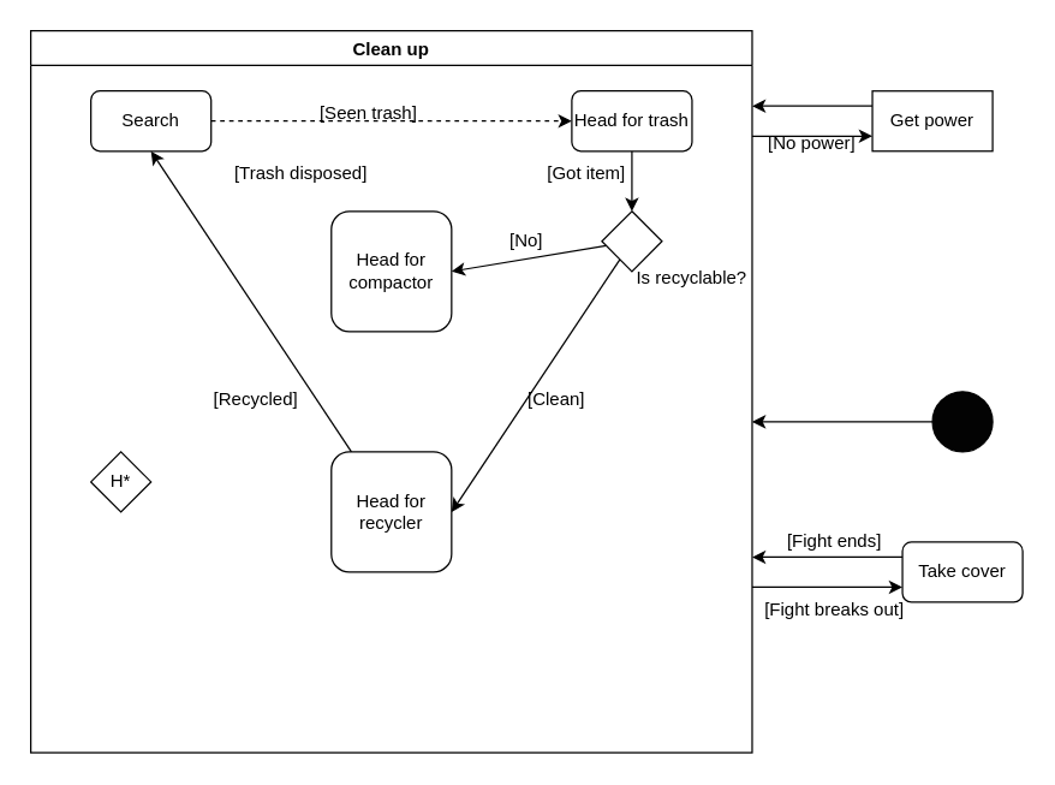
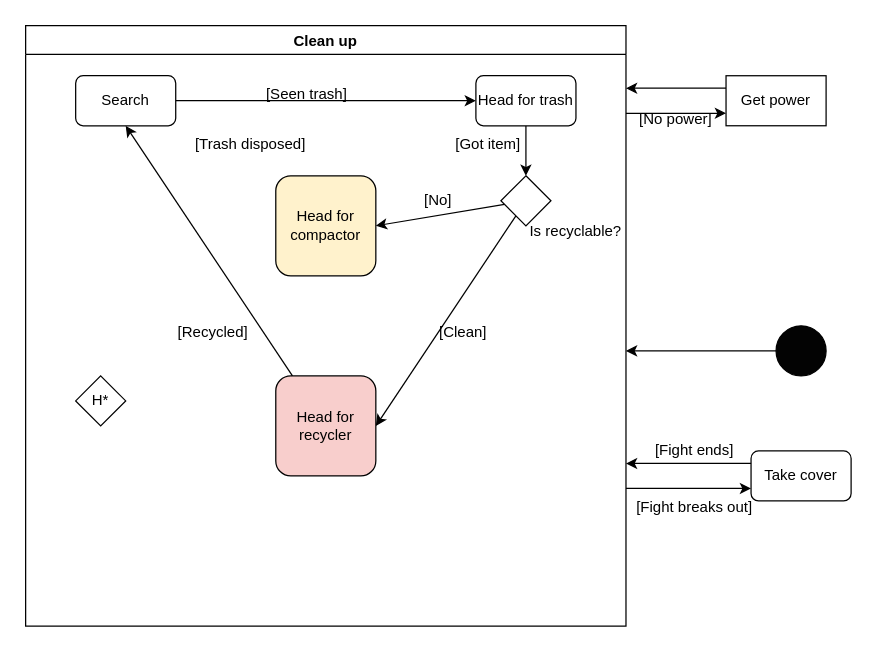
  <mxCell id="0" />
  <mxCell id="1" parent="0" />
- <mxCell id="2" style="edgeStyle=none;rounded=0;orthogonalLoop=1;jettySize=auto;html=1;entryX=0;entryY=0.5;entryDx=0;entryDy=0;dashed=1;" edge="1" parent="1" source="3" target="8"><mxGeometry relative="1" as="geometry"><mxPoint x="320" y="80" as="targetPoint" /></mxGeometry></mxCell>
+ <mxCell id="2" style="edgeStyle=none;rounded=0;orthogonalLoop=1;jettySize=auto;html=1;entryX=0;entryY=0.5;entryDx=0;entryDy=0;" edge="1" parent="1" source="3" target="8"><mxGeometry relative="1" as="geometry"><mxPoint x="320" y="80" as="targetPoint" /></mxGeometry></mxCell>
  <mxCell id="3" value="Search" style="rounded=1;whiteSpace=wrap;html=1;" vertex="1" parent="1"><mxGeometry x="60" y="60" width="80" height="40" as="geometry" /></mxCell>
  <mxCell id="4" value="Clean up" style="swimlane;" vertex="1" parent="1"><mxGeometry x="20" y="20" width="480" height="480" as="geometry" /></mxCell>
  <mxCell id="5" value="H*" style="rhombus;whiteSpace=wrap;html=1;aspect=fixed;" vertex="1" parent="4"><mxGeometry x="40" y="280" width="40" height="40" as="geometry" /></mxCell>
- <mxCell id="6" value="Head for compactor" style="rounded=1;whiteSpace=wrap;html=1;" vertex="1" parent="4"><mxGeometry x="200" y="120" width="80" height="80" as="geometry" /></mxCell>
+ <mxCell id="6" value="Head for compactor" style="rounded=1;whiteSpace=wrap;html=1;fillColor=#fff2cc;" vertex="1" parent="4"><mxGeometry x="200" y="120" width="80" height="80" as="geometry" /></mxCell>
  <mxCell id="7" style="edgeStyle=none;rounded=0;orthogonalLoop=1;jettySize=auto;html=1;entryX=0.5;entryY=0;entryDx=0;entryDy=0;" edge="1" parent="4" source="8" target="11"><mxGeometry relative="1" as="geometry" /></mxCell>
  <mxCell id="8" value="Head for trash" style="rounded=1;whiteSpace=wrap;html=1;" vertex="1" parent="4"><mxGeometry x="360" y="40" width="80" height="40" as="geometry" /></mxCell>
  <mxCell id="9" style="edgeStyle=none;rounded=0;orthogonalLoop=1;jettySize=auto;html=1;entryX=1;entryY=0.5;entryDx=0;entryDy=0;" edge="1" parent="4" source="11" target="6"><mxGeometry relative="1" as="geometry"><mxPoint x="340" y="160" as="targetPoint" /></mxGeometry></mxCell>
  <mxCell id="10" style="edgeStyle=none;rounded=0;orthogonalLoop=1;jettySize=auto;html=1;entryX=1;entryY=0.5;entryDx=0;entryDy=0;" edge="1" parent="4" source="11" target="17"><mxGeometry relative="1" as="geometry" /></mxCell>
  <mxCell id="11" value="" style="rhombus;whiteSpace=wrap;html=1;fillColor=#FFFFFF;" vertex="1" parent="4"><mxGeometry x="380" y="120" width="40" height="40" as="geometry" /></mxCell>
  <mxCell id="12" value="[Seen trash]" style="text;html=1;strokeColor=none;fillColor=none;align=center;verticalAlign=middle;whiteSpace=wrap;rounded=0;" vertex="1" parent="4"><mxGeometry x="185" y="50" width="80" height="10" as="geometry" /></mxCell>
  <mxCell id="13" value="Is recyclable?" style="text;html=1;strokeColor=none;fillColor=none;align=center;verticalAlign=middle;whiteSpace=wrap;rounded=0;" vertex="1" parent="4"><mxGeometry x="400" y="160" width="80" height="10" as="geometry" /></mxCell>
  <mxCell id="14" value="[No]" style="text;html=1;strokeColor=none;fillColor=none;align=center;verticalAlign=middle;whiteSpace=wrap;rounded=0;" vertex="1" parent="4"><mxGeometry x="290" y="135" width="80" height="10" as="geometry" /></mxCell>
  <mxCell id="15" style="edgeStyle=none;rounded=0;orthogonalLoop=1;jettySize=auto;html=1;exitX=0.5;exitY=0;exitDx=0;exitDy=0;" edge="1" parent="4" source="14" target="14"><mxGeometry relative="1" as="geometry" /></mxCell>
  <mxCell id="16" value="[Trash disposed]" style="text;html=1;strokeColor=none;fillColor=none;align=center;verticalAlign=middle;whiteSpace=wrap;rounded=0;" vertex="1" parent="4"><mxGeometry x="130" y="90" width="100" height="10" as="geometry" /></mxCell>
- <mxCell id="17" value="Head for recycler" style="rounded=1;whiteSpace=wrap;html=1;" vertex="1" parent="4"><mxGeometry x="200" y="280" width="80" height="80" as="geometry" /></mxCell>
+ <mxCell id="17" value="Head for recycler" style="rounded=1;whiteSpace=wrap;html=1;fillColor=#f8cecc;" vertex="1" parent="4"><mxGeometry x="200" y="280" width="80" height="80" as="geometry" /></mxCell>
  <mxCell id="18" value="[Clean]" style="text;html=1;strokeColor=none;fillColor=none;align=center;verticalAlign=middle;whiteSpace=wrap;rounded=0;" vertex="1" parent="4"><mxGeometry x="310" y="240" width="80" height="10" as="geometry" /></mxCell>
  <mxCell id="19" value="[Recycled]" style="text;html=1;strokeColor=none;fillColor=none;align=center;verticalAlign=middle;whiteSpace=wrap;rounded=0;" vertex="1" parent="4"><mxGeometry x="100" y="240" width="100" height="10" as="geometry" /></mxCell>
  <mxCell id="20" value="[Got item]" style="text;html=1;strokeColor=none;fillColor=none;align=center;verticalAlign=middle;whiteSpace=wrap;rounded=0;" vertex="1" parent="4"><mxGeometry x="340" y="90" width="60" height="10" as="geometry" /></mxCell>
  <mxCell id="21" value="Get power" style="whiteSpace=wrap;html=1;rounded=0;" vertex="1" parent="1"><mxGeometry x="580" y="60" width="80" height="40" as="geometry" /></mxCell>
  <mxCell id="22" value="" style="endArrow=classic;html=1;entryX=0;entryY=0.25;entryDx=0;entryDy=0;exitX=0;exitY=0.25;exitDx=0;exitDy=0;" edge="1" parent="1" source="21"><mxGeometry width="50" height="50" relative="1" as="geometry"><mxPoint x="210" y="130" as="sourcePoint" /><mxPoint x="500" y="70" as="targetPoint" /></mxGeometry></mxCell>
  <mxCell id="23" value="" style="endArrow=classic;html=1;exitX=0;exitY=0.75;exitDx=0;exitDy=0;entryX=0;entryY=0.75;entryDx=0;entryDy=0;" edge="1" parent="1" target="21"><mxGeometry width="50" height="50" relative="1" as="geometry"><mxPoint x="500" y="90" as="sourcePoint" /><mxPoint x="530" y="150" as="targetPoint" /></mxGeometry></mxCell>
  <mxCell id="24" value="[No power]" style="text;html=1;strokeColor=none;fillColor=none;align=center;verticalAlign=middle;whiteSpace=wrap;rounded=0;" vertex="1" parent="1"><mxGeometry x="500" y="90" width="80" height="10" as="geometry" /></mxCell>
  <mxCell id="25" style="edgeStyle=orthogonalEdgeStyle;rounded=0;orthogonalLoop=1;jettySize=auto;html=1;" edge="1" parent="1" source="26"><mxGeometry relative="1" as="geometry"><mxPoint x="500" y="280" as="targetPoint" /></mxGeometry></mxCell>
  <mxCell id="26" value="" style="ellipse;whiteSpace=wrap;html=1;aspect=fixed;fillColor=#030303;" vertex="1" parent="1"><mxGeometry x="620" y="260" width="40" height="40" as="geometry" /></mxCell>
  <mxCell id="27" style="edgeStyle=none;rounded=0;orthogonalLoop=1;jettySize=auto;html=1;" edge="1" parent="1" source="17"><mxGeometry relative="1" as="geometry"><mxPoint x="100" y="100" as="targetPoint" /></mxGeometry></mxCell>
  <mxCell id="28" value="Take cover" style="rounded=1;whiteSpace=wrap;html=1;" vertex="1" parent="1"><mxGeometry x="600" y="360" width="80" height="40" as="geometry" /></mxCell>
  <mxCell id="29" value="" style="endArrow=classic;html=1;entryX=0;entryY=0.25;entryDx=0;entryDy=0;exitX=0;exitY=0.25;exitDx=0;exitDy=0;" edge="1" parent="1" source="28"><mxGeometry width="50" height="50" relative="1" as="geometry"><mxPoint x="210" y="430" as="sourcePoint" /><mxPoint x="500" y="370" as="targetPoint" /></mxGeometry></mxCell>
  <mxCell id="30" value="[Fight ends]" style="text;html=1;strokeColor=none;fillColor=none;align=center;verticalAlign=middle;whiteSpace=wrap;rounded=0;" vertex="1" parent="1"><mxGeometry x="518" y="350" width="74" height="20" as="geometry" /></mxCell>
  <mxCell id="31" value="" style="endArrow=classic;html=1;exitX=0;exitY=0.75;exitDx=0;exitDy=0;entryX=0;entryY=0.75;entryDx=0;entryDy=0;" edge="1" parent="1" target="28"><mxGeometry width="50" height="50" relative="1" as="geometry"><mxPoint x="500" y="390" as="sourcePoint" /><mxPoint x="530" y="450" as="targetPoint" /></mxGeometry></mxCell>
  <mxCell id="32" value="[Fight breaks out]" style="text;html=1;strokeColor=none;fillColor=none;align=center;verticalAlign=middle;whiteSpace=wrap;rounded=0;" vertex="1" parent="1"><mxGeometry x="500" y="400" width="110" height="10" as="geometry" /></mxCell>
